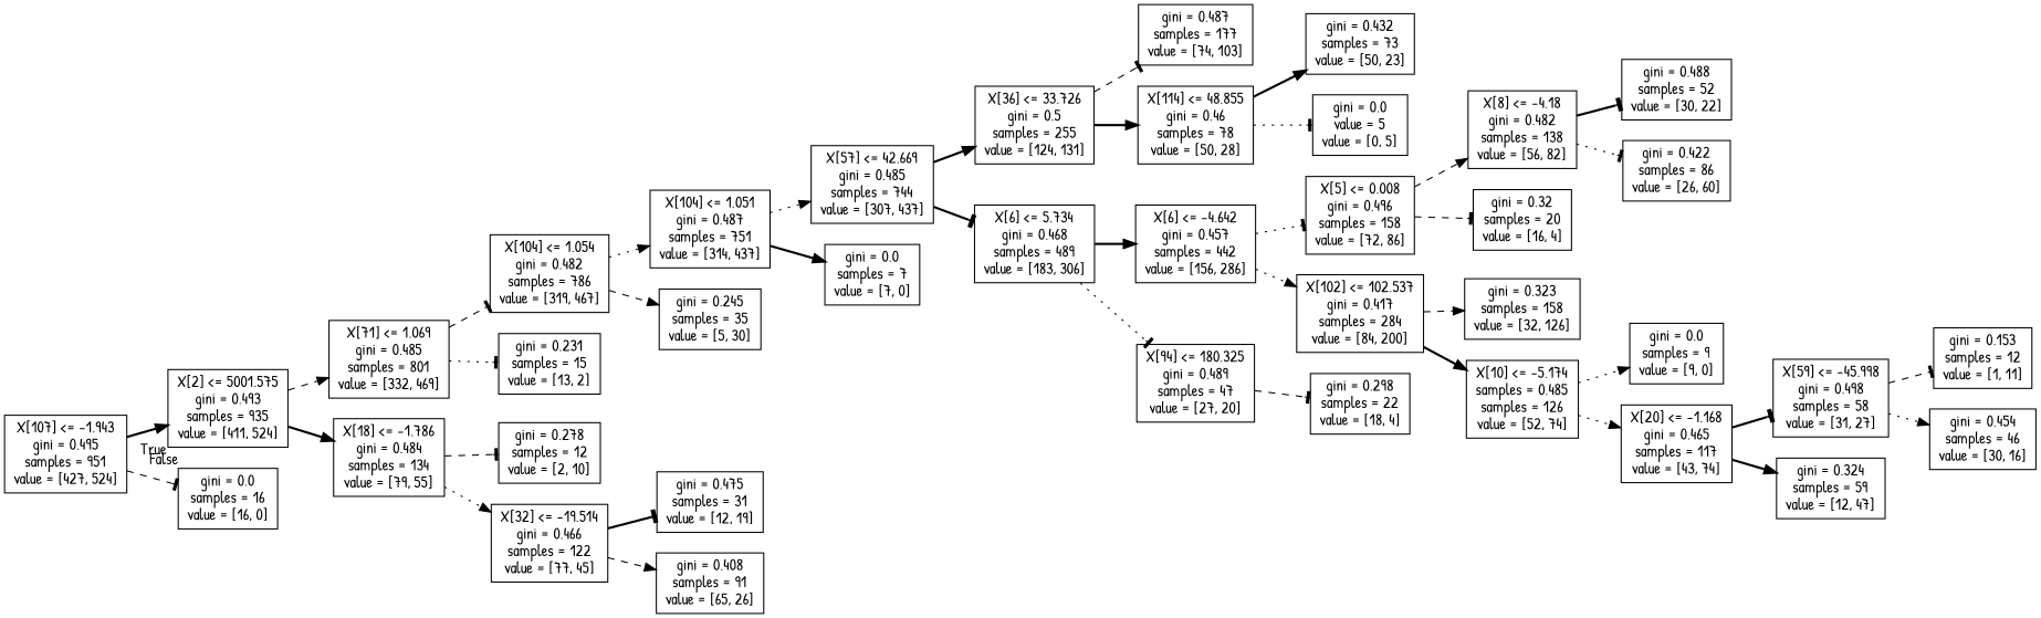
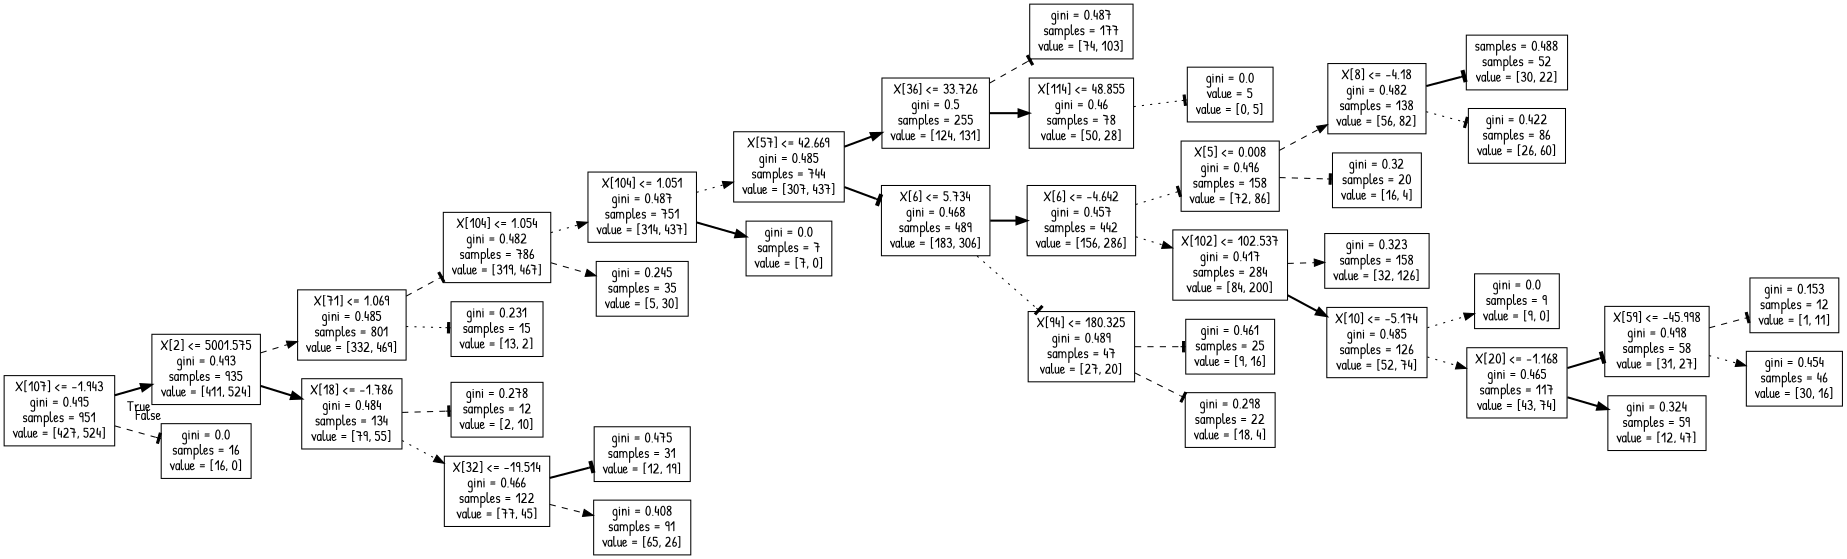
  digraph {
    fontname="Patrick Hand"
    rankdir=LR
    node [fontname="Patrick Hand" shape=box]
    edge [arrowhead=normal fontname="Patrick Hand" style=bold]
    n1 [label="X[107] <= -1.943\ngini = 0.495\nsamples = 951\nvalue = [427, 524]"]
    n2 [label="X[2] <= 5001.575\ngini = 0.493\nsamples = 935\nvalue = [411, 524]"]
    n3 [label="gini = 0.0\nsamples = 16\nvalue = [16, 0]"]
    n4 [label="X[71] <= 1.069\ngini = 0.485\nsamples = 801\nvalue = [332, 469]"]
    n5 [label="X[18] <= -1.786\ngini = 0.484\nsamples = 134\nvalue = [79, 55]"]
    n6 [label="X[104] <= 1.054\ngini = 0.482\nsamples = 786\nvalue = [319, 467]"]
    n7 [label="gini = 0.231\nsamples = 15\nvalue = [13, 2]"]
    n8 [label="gini = 0.278\nsamples = 12\nvalue = [2, 10]"]
    n9 [label="X[32] <= -19.514\ngini = 0.466\nsamples = 122\nvalue = [77, 45]"]
    n10 [label="X[104] <= 1.051\ngini = 0.487\nsamples = 751\nvalue = [314, 437]"]
    n11 [label="gini = 0.245\nsamples = 35\nvalue = [5, 30]"]
    n12 [label="X[57] <= 42.669\ngini = 0.485\nsamples = 744\nvalue = [307, 437]"]
    n13 [label="gini = 0.0\nsamples = 7\nvalue = [7, 0]"]
    n14 [label="X[36] <= 33.726\ngini = 0.5\nsamples = 255\nvalue = [124, 131]"]
    n15 [label="X[6] <= 5.734\ngini = 0.468\nsamples = 489\nvalue = [183, 306]"]
    n16 [label="gini = 0.487\nsamples = 177\nvalue = [74, 103]"]
    n17 [label="X[114] <= 48.855\ngini = 0.46\nsamples = 78\nvalue = [50, 28]"]
    n18 [label="X[6] <= -4.642\ngini = 0.457\nsamples = 442\nvalue = [156, 286]"]
    n19 [label="X[94] <= 180.325\ngini = 0.489\nsamples = 47\nvalue = [27, 20]"]
-   n20 [label="gini = 0.432\nsamples = 73\nvalue = [50, 23]"]
    n21 [label="gini = 0.0\nvalue = 5\nvalue = [0, 5]"]
    n22 [label="X[5] <= 0.008\ngini = 0.496\nsamples = 158\nvalue = [72, 86]"]
    n23 [label="X[102] <= 102.537\ngini = 0.417\nsamples = 284\nvalue = [84, 200]"]
+   n24 [label="gini = 0.461\nsamples = 25\nvalue = [9, 16]"]
    n25 [label="gini = 0.298\nsamples = 22\nvalue = [18, 4]"]
    n26 [label="X[8] <= -4.18\ngini = 0.482\nsamples = 138\nvalue = [56, 82]"]
    n27 [label="gini = 0.32\nsamples = 20\nvalue = [16, 4]"]
    n28 [label="gini = 0.323\nsamples = 158\nvalue = [32, 126]"]
-   n29 [label="X[10] <= -5.174\nsamples = 0.485\nsamples = 126\nvalue = [52, 74]"]
-   n30 [label="gini = 0.488\nsamples = 52\nvalue = [30, 22]"]
+   n29 [label="X[10] <= -5.174\ngini = 0.485\nsamples = 126\nvalue = [52, 74]"]
+   n30 [label="samples = 0.488\nsamples = 52\nvalue = [30, 22]"]
    n31 [label="gini = 0.422\nsamples = 86\nvalue = [26, 60]"]
    n32 [label="gini = 0.0\nsamples = 9\nvalue = [9, 0]"]
    n33 [label="X[20] <= -1.168\ngini = 0.465\nsamples = 117\nvalue = [43, 74]"]
    n34 [label="X[59] <= -45.998\ngini = 0.498\nsamples = 58\nvalue = [31, 27]"]
    n35 [label="gini = 0.324\nsamples = 59\nvalue = [12, 47]"]
    n36 [label="gini = 0.153\nsamples = 12\nvalue = [1, 11]"]
    n37 [label="gini = 0.454\nsamples = 46\nvalue = [30, 16]"]
    n38 [label="gini = 0.475\nsamples = 31\nvalue = [12, 19]"]
    n39 [label="gini = 0.408\nsamples = 91\nvalue = [65, 26]"]
    n1 -> n2 [headlabel=True labelangle=45 labeldistance=2.5]
    n1 -> n3 [arrowhead=tee headlabel=False labelangle=-45 labeldistance=2.5 style=dashed]
    n2 -> n4 [style=dashed]
    n2 -> n5
    n4 -> n6 [arrowhead=tee style=dashed]
    n4 -> n7 [arrowhead=tee style=dotted]
    n5 -> n8 [arrowhead=tee style=dashed]
    n5 -> n9 [style=dotted]
    n6 -> n10 [style=dotted]
    n6 -> n11 [style=dashed]
    n9 -> n38 [arrowhead=tee]
    n9 -> n39 [style=dashed]
    n10 -> n12 [style=dotted]
    n10 -> n13
    n12 -> n14
    n12 -> n15 [arrowhead=tee]
    n14 -> n16 [arrowhead=tee style=dashed]
    n14 -> n17
    n15 -> n18
    n15 -> n19 [arrowhead=tee style=dotted]
-   n17 -> n20
    n17 -> n21 [arrowhead=tee style=dotted]
    n18 -> n22 [arrowhead=tee style=dotted]
    n18 -> n23 [style=dotted]
+   n19 -> n24 [arrowhead=tee style=dashed]
    n19 -> n25 [arrowhead=tee style=dashed]
    n22 -> n26 [style=dashed]
    n22 -> n27 [arrowhead=tee style=dashed]
    n23 -> n28 [style=dashed]
    n23 -> n29
    n26 -> n30 [arrowhead=tee]
    n26 -> n31 [arrowhead=tee style=dotted]
    n29 -> n32 [style=dotted]
    n29 -> n33 [style=dotted]
    n33 -> n34 [arrowhead=tee]
    n33 -> n35
    n34 -> n36 [arrowhead=tee style=dashed]
    n34 -> n37 [style=dotted]
  }
